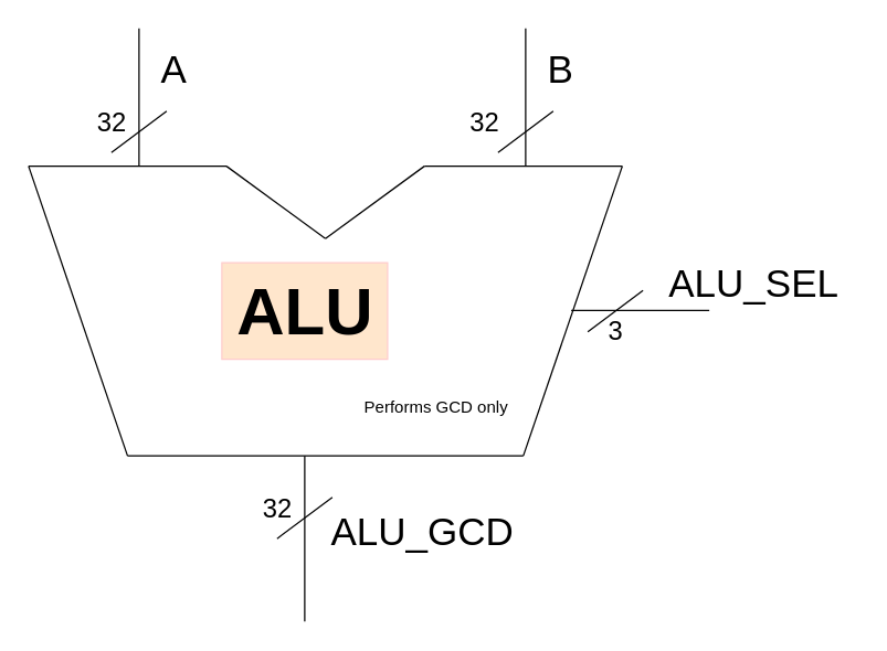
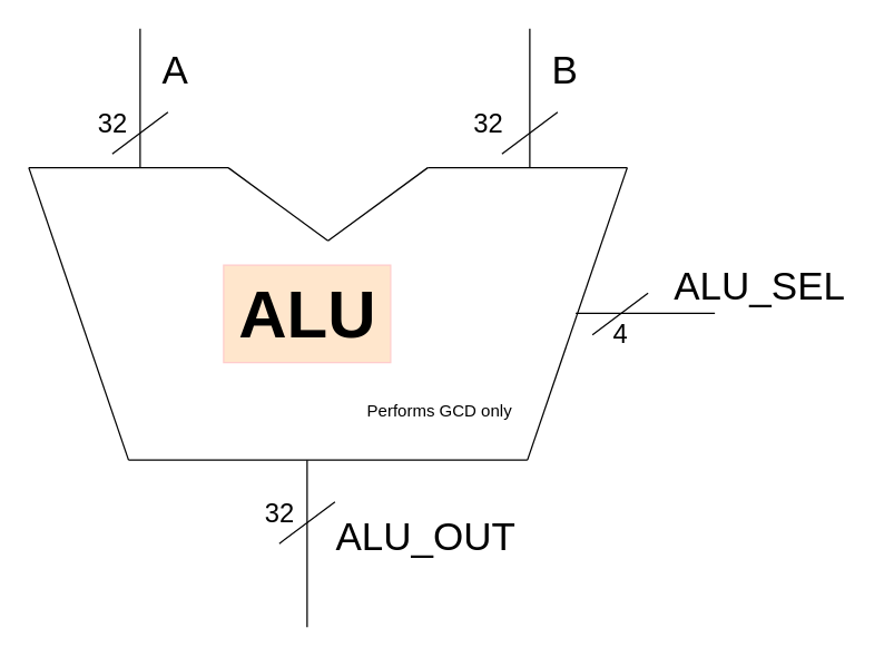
  <mxCell id="0" />
  <mxCell id="1" parent="0" />
  <mxCell id="2" value="" style="group" vertex="1" connectable="0" parent="1"><mxGeometry x="20" y="120" width="440" height="210" as="geometry" /></mxCell>
  <mxCell id="3" value="" style="endArrow=none;html=1;rounded=0;" edge="1" parent="2"><mxGeometry width="50" height="50" relative="1" as="geometry"><mxPoint as="sourcePoint" /><mxPoint x="71.667" y="210" as="targetPoint" /></mxGeometry></mxCell>
  <mxCell id="4" value="" style="endArrow=none;html=1;rounded=0;" edge="1" parent="2"><mxGeometry width="50" height="50" relative="1" as="geometry"><mxPoint x="430" as="sourcePoint" /><mxPoint x="358.333" y="210" as="targetPoint" /></mxGeometry></mxCell>
  <mxCell id="5" value="" style="endArrow=none;html=1;rounded=0;" edge="1" parent="2"><mxGeometry width="50" height="50" relative="1" as="geometry"><mxPoint x="71.667" y="210" as="sourcePoint" /><mxPoint x="358.333" y="210" as="targetPoint" /></mxGeometry></mxCell>
  <mxCell id="6" value="" style="endArrow=none;html=1;rounded=0;" edge="1" parent="2"><mxGeometry width="50" height="50" relative="1" as="geometry"><mxPoint as="sourcePoint" /><mxPoint x="143.333" as="targetPoint" /></mxGeometry></mxCell>
  <mxCell id="7" value="" style="endArrow=none;html=1;rounded=0;" edge="1" parent="2"><mxGeometry width="50" height="50" relative="1" as="geometry"><mxPoint x="286.667" as="sourcePoint" /><mxPoint x="430" as="targetPoint" /></mxGeometry></mxCell>
  <mxCell id="8" value="" style="endArrow=none;html=1;rounded=0;" edge="1" parent="2"><mxGeometry width="50" height="50" relative="1" as="geometry"><mxPoint x="215" y="52.5" as="sourcePoint" /><mxPoint x="286.667" as="targetPoint" /></mxGeometry></mxCell>
  <mxCell id="9" value="" style="endArrow=none;html=1;rounded=0;" edge="1" parent="2"><mxGeometry width="50" height="50" relative="1" as="geometry"><mxPoint x="215" y="52.5" as="sourcePoint" /><mxPoint x="143.333" as="targetPoint" /></mxGeometry></mxCell>
  <mxCell id="10" value="&lt;b&gt;&lt;font style=&quot;font-size: 48px;&quot;&gt;ALU&lt;/font&gt;&lt;/b&gt;" style="text;html=1;align=center;verticalAlign=middle;resizable=0;points=[];autosize=1;strokeColor=#FFCCCC;fillColor=#ffe6cc;" vertex="1" parent="2"><mxGeometry x="140" y="70" width="120" height="70" as="geometry" /></mxCell>
  <mxCell id="11" value="Performs GCD only" style="text;html=1;align=center;verticalAlign=middle;resizable=0;points=[];autosize=1;strokeColor=none;fillColor=none;" vertex="1" parent="2"><mxGeometry x="230" y="160" width="130" height="30" as="geometry" /></mxCell>
  <mxCell id="12" value="" style="endArrow=none;html=1;rounded=0;" edge="1" parent="2"><mxGeometry width="50" height="50" relative="1" as="geometry"><mxPoint x="405" y="120" as="sourcePoint" /><mxPoint x="445" y="90" as="targetPoint" /></mxGeometry></mxCell>
- <mxCell id="13" value="&lt;div style=&quot;font-size: 19px;&quot;&gt;3&lt;/div&gt;" style="text;html=1;align=center;verticalAlign=middle;resizable=0;points=[];autosize=1;strokeColor=none;fillColor=none;" vertex="1" parent="2"><mxGeometry x="410" y="100" width="30" height="40" as="geometry" /></mxCell>
+ <mxCell id="13" value="&lt;div style=&quot;font-size: 19px;&quot;&gt;4&lt;/div&gt;" style="text;html=1;align=center;verticalAlign=middle;resizable=0;points=[];autosize=1;strokeColor=none;fillColor=none;" vertex="1" parent="2"><mxGeometry x="410" y="100" width="30" height="40" as="geometry" /></mxCell>
  <mxCell id="14" value="" style="endArrow=none;html=1;rounded=0;" edge="1" parent="1"><mxGeometry width="50" height="50" relative="1" as="geometry"><mxPoint x="100" y="120" as="sourcePoint" /><mxPoint x="100" y="20" as="targetPoint" /></mxGeometry></mxCell>
  <mxCell id="15" value="" style="endArrow=none;html=1;rounded=0;" edge="1" parent="1"><mxGeometry width="50" height="50" relative="1" as="geometry"><mxPoint x="380" y="120" as="sourcePoint" /><mxPoint x="380" y="20" as="targetPoint" /></mxGeometry></mxCell>
  <mxCell id="16" value="" style="endArrow=none;html=1;rounded=0;" edge="1" parent="1"><mxGeometry width="50" height="50" relative="1" as="geometry"><mxPoint x="220" y="450" as="sourcePoint" /><mxPoint x="220" y="330" as="targetPoint" /></mxGeometry></mxCell>
  <mxCell id="17" value="" style="endArrow=none;html=1;rounded=0;" edge="1" parent="1"><mxGeometry width="50" height="50" relative="1" as="geometry"><mxPoint x="80" y="110" as="sourcePoint" /><mxPoint x="120" y="80" as="targetPoint" /></mxGeometry></mxCell>
  <mxCell id="18" value="" style="endArrow=none;html=1;rounded=0;" edge="1" parent="1"><mxGeometry width="50" height="50" relative="1" as="geometry"><mxPoint x="360" y="110" as="sourcePoint" /><mxPoint x="400" y="80" as="targetPoint" /></mxGeometry></mxCell>
  <mxCell id="19" value="" style="endArrow=none;html=1;rounded=0;" edge="1" parent="1"><mxGeometry width="50" height="50" relative="1" as="geometry"><mxPoint x="200" y="390" as="sourcePoint" /><mxPoint x="240" y="360" as="targetPoint" /></mxGeometry></mxCell>
  <mxCell id="20" value="&lt;span style=&quot;font-weight: normal;&quot;&gt;&lt;font style=&quot;font-size: 28px;&quot;&gt;A&lt;/font&gt;&lt;/span&gt;" style="text;html=1;align=center;verticalAlign=middle;resizable=0;points=[];autosize=1;strokeColor=none;fillColor=none;fontStyle=1" vertex="1" parent="1"><mxGeometry x="105" y="25" width="40" height="50" as="geometry" /></mxCell>
  <mxCell id="21" value="&lt;span style=&quot;font-weight: normal;&quot;&gt;&lt;font style=&quot;font-size: 28px;&quot;&gt;B&lt;/font&gt;&lt;/span&gt;" style="text;html=1;align=center;verticalAlign=middle;resizable=0;points=[];autosize=1;strokeColor=none;fillColor=none;fontStyle=1" vertex="1" parent="1"><mxGeometry x="385" y="25" width="40" height="50" as="geometry" /></mxCell>
  <mxCell id="22" value="" style="endArrow=none;html=1;rounded=0;" edge="1" parent="1"><mxGeometry width="50" height="50" relative="1" as="geometry"><mxPoint x="513" y="224.5" as="sourcePoint" /><mxPoint x="413" y="224.5" as="targetPoint" /></mxGeometry></mxCell>
  <mxCell id="23" value="&lt;span style=&quot;font-weight: normal;&quot;&gt;&lt;font style=&quot;font-size: 28px;&quot;&gt;ALU_SEL&lt;/font&gt;&lt;/span&gt;" style="text;html=1;align=center;verticalAlign=middle;resizable=0;points=[];autosize=1;strokeColor=none;fillColor=none;fontStyle=1" vertex="1" parent="1"><mxGeometry x="470" y="180" width="150" height="50" as="geometry" /></mxCell>
- <mxCell id="24" value="&lt;span style=&quot;font-weight: normal;&quot;&gt;&lt;font style=&quot;font-size: 28px;&quot;&gt;ALU_GCD&lt;/font&gt;&lt;/span&gt;" style="text;html=1;align=center;verticalAlign=middle;resizable=0;points=[];autosize=1;strokeColor=none;fillColor=none;fontStyle=1" vertex="1" parent="1"><mxGeometry x="230" y="360" width="150" height="50" as="geometry" /></mxCell>
+ <mxCell id="24" value="&lt;span style=&quot;font-weight: normal;&quot;&gt;&lt;font style=&quot;font-size: 28px;&quot;&gt;ALU_OUT&lt;/font&gt;&lt;/span&gt;" style="text;html=1;align=center;verticalAlign=middle;resizable=0;points=[];autosize=1;strokeColor=none;fillColor=none;fontStyle=1" vertex="1" parent="1"><mxGeometry x="230" y="360" width="150" height="50" as="geometry" /></mxCell>
  <mxCell id="25" value="&lt;font style=&quot;font-size: 19px;&quot;&gt;32&lt;/font&gt;&lt;div style=&quot;font-size: 19px;&quot;&gt;&lt;br&gt;&lt;/div&gt;" style="text;html=1;align=center;verticalAlign=middle;resizable=0;points=[];autosize=1;strokeColor=none;fillColor=none;" vertex="1" parent="1"><mxGeometry x="180" y="350" width="40" height="60" as="geometry" /></mxCell>
  <mxCell id="26" value="&lt;font style=&quot;font-size: 19px;&quot;&gt;32&lt;/font&gt;&lt;div style=&quot;font-size: 19px;&quot;&gt;&lt;br&gt;&lt;/div&gt;" style="text;html=1;align=center;verticalAlign=middle;resizable=0;points=[];autosize=1;strokeColor=none;fillColor=none;" vertex="1" parent="1"><mxGeometry x="60" y="70" width="40" height="60" as="geometry" /></mxCell>
  <mxCell id="27" value="&lt;font style=&quot;font-size: 19px;&quot;&gt;32&lt;/font&gt;&lt;div style=&quot;font-size: 19px;&quot;&gt;&lt;br&gt;&lt;/div&gt;" style="text;html=1;align=center;verticalAlign=middle;resizable=0;points=[];autosize=1;strokeColor=none;fillColor=none;" vertex="1" parent="1"><mxGeometry x="330" y="70" width="40" height="60" as="geometry" /></mxCell>
